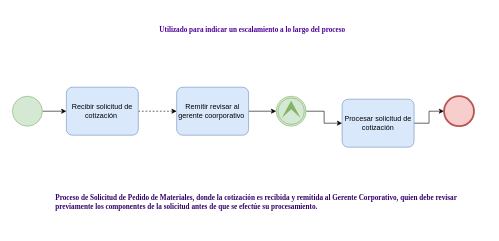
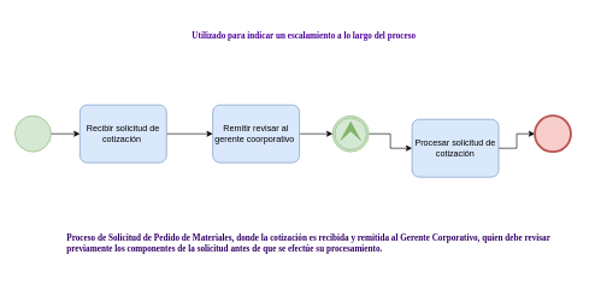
  <mxCell id="0" />
  <mxCell id="1" parent="0" />
  <mxCell id="2" value="" style="edgeStyle=orthogonalEdgeStyle;rounded=0;orthogonalLoop=1;jettySize=auto;html=1;" edge="1" parent="1" source="3" target="7"><mxGeometry relative="1" as="geometry" /></mxCell>
  <mxCell id="3" value="" style="points=[[0.145,0.145,0],[0.5,0,0],[0.855,0.145,0],[1,0.5,0],[0.855,0.855,0],[0.5,1,0],[0.145,0.855,0],[0,0.5,0]];shape=mxgraph.bpmn.event;html=1;verticalLabelPosition=bottom;labelBackgroundColor=#ffffff;verticalAlign=top;align=center;perimeter=ellipsePerimeter;outlineConnect=0;aspect=fixed;outline=standard;symbol=general;fillColor=#d5e8d4;strokeColor=#82b366;" vertex="1" parent="1"><mxGeometry x="20" y="160" width="50" height="50" as="geometry" /></mxCell>
  <mxCell id="4" value="" style="edgeStyle=orthogonalEdgeStyle;rounded=0;orthogonalLoop=1;jettySize=auto;html=1;" edge="1" parent="1" source="5" target="11"><mxGeometry relative="1" as="geometry" /></mxCell>
  <mxCell id="5" value="" style="points=[[0.145,0.145,0],[0.5,0,0],[0.855,0.145,0],[1,0.5,0],[0.855,0.855,0],[0.5,1,0],[0.145,0.855,0],[0,0.5,0]];shape=mxgraph.bpmn.event;html=1;verticalLabelPosition=bottom;labelBackgroundColor=#ffffff;verticalAlign=top;align=center;perimeter=ellipsePerimeter;outlineConnect=0;aspect=fixed;outline=throwing;symbol=escalation;fillColor=#d5e8d4;strokeColor=#82b366;" vertex="1" parent="1"><mxGeometry x="460" y="160" width="50" height="50" as="geometry" /></mxCell>
- <mxCell id="6" value="" style="edgeStyle=orthogonalEdgeStyle;rounded=0;orthogonalLoop=1;jettySize=auto;html=1;dashed=1;" edge="1" parent="1" source="7" target="9"><mxGeometry relative="1" as="geometry" /></mxCell>
+ <mxCell id="6" value="" style="edgeStyle=orthogonalEdgeStyle;rounded=0;orthogonalLoop=1;jettySize=auto;html=1;" edge="1" parent="1" source="7" target="9"><mxGeometry relative="1" as="geometry" /></mxCell>
  <mxCell id="7" value="Recibir solicitud de cotización&amp;nbsp;" style="points=[[0.25,0,0],[0.5,0,0],[0.75,0,0],[1,0.25,0],[1,0.5,0],[1,0.75,0],[0.75,1,0],[0.5,1,0],[0.25,1,0],[0,0.75,0],[0,0.5,0],[0,0.25,0]];shape=mxgraph.bpmn.task;whiteSpace=wrap;rectStyle=rounded;size=10;html=1;taskMarker=abstract;fillColor=#dae8fc;strokeColor=#6c8ebf;" vertex="1" parent="1"><mxGeometry x="110" y="145" width="120" height="80" as="geometry" /></mxCell>
  <mxCell id="8" value="" style="edgeStyle=orthogonalEdgeStyle;rounded=0;orthogonalLoop=1;jettySize=auto;html=1;" edge="1" parent="1" source="9" target="5"><mxGeometry relative="1" as="geometry" /></mxCell>
  <mxCell id="9" value="Remitir revisar al gerente coorporativo&amp;nbsp;" style="points=[[0.25,0,0],[0.5,0,0],[0.75,0,0],[1,0.25,0],[1,0.5,0],[1,0.75,0],[0.75,1,0],[0.5,1,0],[0.25,1,0],[0,0.75,0],[0,0.5,0],[0,0.25,0]];shape=mxgraph.bpmn.task;whiteSpace=wrap;rectStyle=rounded;size=10;html=1;taskMarker=abstract;fillColor=#dae8fc;strokeColor=#6c8ebf;" vertex="1" parent="1"><mxGeometry x="294" y="145" width="120" height="80" as="geometry" /></mxCell>
  <mxCell id="10" value="" style="edgeStyle=orthogonalEdgeStyle;rounded=0;orthogonalLoop=1;jettySize=auto;html=1;" edge="1" parent="1" source="11" target="12"><mxGeometry relative="1" as="geometry" /></mxCell>
  <mxCell id="11" value="Procesar solicitud de cotización" style="points=[[0.25,0,0],[0.5,0,0],[0.75,0,0],[1,0.25,0],[1,0.5,0],[1,0.75,0],[0.75,1,0],[0.5,1,0],[0.25,1,0],[0,0.75,0],[0,0.5,0],[0,0.25,0]];shape=mxgraph.bpmn.task;whiteSpace=wrap;rectStyle=rounded;size=10;html=1;taskMarker=abstract;fillColor=#dae8fc;strokeColor=#6c8ebf;" vertex="1" parent="1"><mxGeometry x="570" y="165" width="120" height="80" as="geometry" /></mxCell>
  <mxCell id="12" value="" style="points=[[0.145,0.145,0],[0.5,0,0],[0.855,0.145,0],[1,0.5,0],[0.855,0.855,0],[0.5,1,0],[0.145,0.855,0],[0,0.5,0]];shape=mxgraph.bpmn.event;html=1;verticalLabelPosition=bottom;labelBackgroundColor=#ffffff;verticalAlign=top;align=center;perimeter=ellipsePerimeter;outlineConnect=0;aspect=fixed;outline=end;symbol=terminate2;fillColor=#f8cecc;strokeColor=#b85450;" vertex="1" parent="1"><mxGeometry x="740" y="160" width="50" height="50" as="geometry" /></mxCell>
  <mxCell id="13" value="&lt;h4&gt;&lt;font color=&quot;#4c0099&quot; face=&quot;Georgia&quot;&gt;Utilizado para indicar un escalamiento a lo largo del proceso&lt;/font&gt;&lt;/h4&gt;" style="text;html=1;align=center;verticalAlign=middle;resizable=0;points=[];autosize=1;strokeColor=none;fillColor=none;" vertex="1" parent="1"><mxGeometry x="220" y="20" width="400" height="60" as="geometry" /></mxCell>
  <mxCell id="14" value="&lt;h4&gt;Proceso de Solicitud de Pedido de Materiales, donde la cotización es recibida y remitida al Gerente Corporativo, quien debe revisar previamente los componentes de la solicitud antes de que se efectúe su procesamiento.&lt;/h4&gt;" style="text;whiteSpace=wrap;html=1;fontFamily=Georgia;fontColor=#330066;" vertex="1" parent="1"><mxGeometry x="90" y="300" width="720" height="80" as="geometry" /></mxCell>
